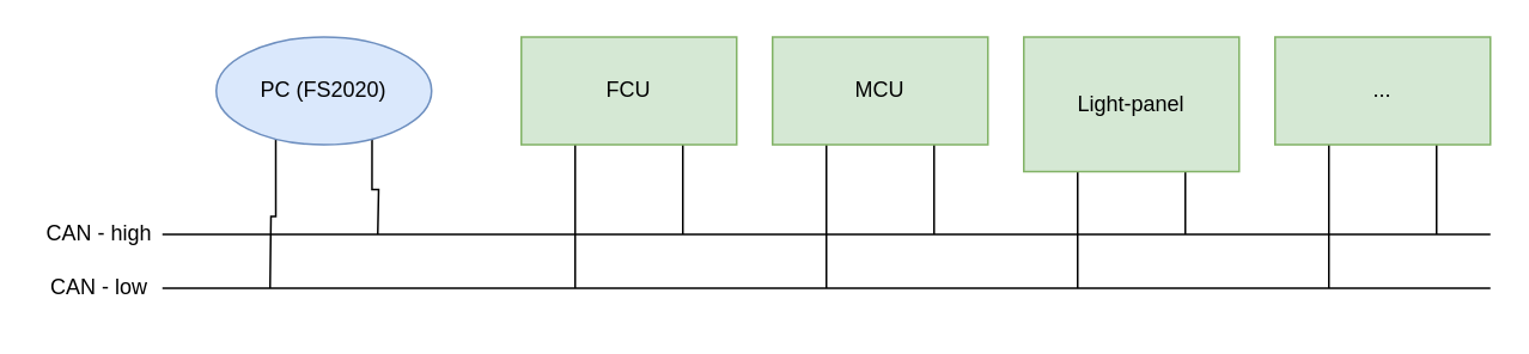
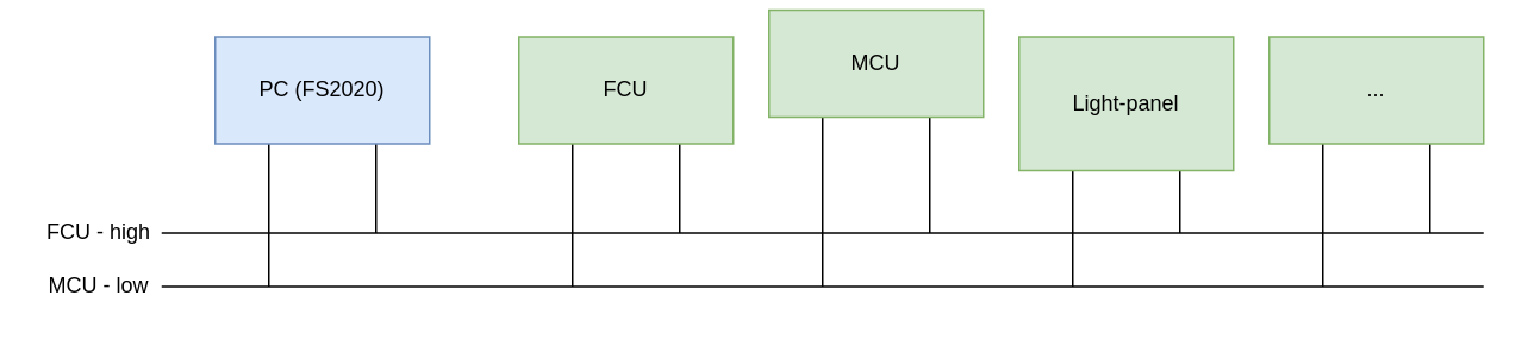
  <mxCell id="0" />
  <mxCell id="1" parent="0" />
  <mxCell id="2" style="edgeStyle=orthogonalEdgeStyle;rounded=0;orthogonalLoop=1;jettySize=auto;html=1;exitX=0.25;exitY=1;exitDx=0;exitDy=0;endArrow=none;endFill=0;" parent="1" source="4" edge="1"><mxGeometry relative="1" as="geometry"><mxPoint x="320" y="160" as="targetPoint" /></mxGeometry></mxCell>
  <mxCell id="3" style="edgeStyle=orthogonalEdgeStyle;rounded=0;orthogonalLoop=1;jettySize=auto;html=1;exitX=0.75;exitY=1;exitDx=0;exitDy=0;endArrow=none;endFill=0;" parent="1" source="4" edge="1"><mxGeometry relative="1" as="geometry"><mxPoint x="380" y="130" as="targetPoint" /></mxGeometry></mxCell>
  <mxCell id="4" value="FCU" style="rounded=0;whiteSpace=wrap;html=1;fillColor=#d5e8d4;strokeColor=#82b366;" parent="1" vertex="1"><mxGeometry x="290" y="20" width="120" height="60" as="geometry" /></mxCell>
  <mxCell id="5" style="edgeStyle=orthogonalEdgeStyle;rounded=0;orthogonalLoop=1;jettySize=auto;html=1;exitX=0.75;exitY=1;exitDx=0;exitDy=0;endArrow=none;endFill=0;" parent="1" source="7" edge="1"><mxGeometry relative="1" as="geometry"><mxPoint x="520" y="130" as="targetPoint" /></mxGeometry></mxCell>
  <mxCell id="6" style="edgeStyle=orthogonalEdgeStyle;rounded=0;orthogonalLoop=1;jettySize=auto;html=1;exitX=0.25;exitY=1;exitDx=0;exitDy=0;endArrow=none;endFill=0;" parent="1" source="7" edge="1"><mxGeometry relative="1" as="geometry"><mxPoint x="460" y="160" as="targetPoint" /></mxGeometry></mxCell>
- <mxCell id="7" value="MCU" style="rounded=0;whiteSpace=wrap;html=1;fillColor=#d5e8d4;strokeColor=#82b366;" parent="1" vertex="1"><mxGeometry x="430" y="20" width="120" height="60" as="geometry" /></mxCell>
+ <mxCell id="7" value="MCU" style="rounded=0;whiteSpace=wrap;html=1;fillColor=#d5e8d4;strokeColor=#82b366;" parent="1" vertex="1"><mxGeometry x="430" y="5" width="120" height="60" as="geometry" /></mxCell>
  <mxCell id="8" style="edgeStyle=orthogonalEdgeStyle;rounded=0;orthogonalLoop=1;jettySize=auto;html=1;exitX=0.25;exitY=1;exitDx=0;exitDy=0;endArrow=none;endFill=0;" parent="1" source="10" edge="1"><mxGeometry relative="1" as="geometry"><mxPoint x="600" y="160" as="targetPoint" /></mxGeometry></mxCell>
  <mxCell id="9" style="edgeStyle=orthogonalEdgeStyle;rounded=0;orthogonalLoop=1;jettySize=auto;html=1;exitX=0.75;exitY=1;exitDx=0;exitDy=0;endArrow=none;endFill=0;" parent="1" source="10" edge="1"><mxGeometry relative="1" as="geometry"><mxPoint x="660" y="130" as="targetPoint" /></mxGeometry></mxCell>
  <mxCell id="10" value="Light-panel" style="rounded=0;whiteSpace=wrap;html=1;fillColor=#d5e8d4;strokeColor=#82b366;" parent="1" vertex="1"><mxGeometry x="570" y="20" width="120" height="75" as="geometry" /></mxCell>
  <mxCell id="11" style="edgeStyle=orthogonalEdgeStyle;rounded=0;orthogonalLoop=1;jettySize=auto;html=1;exitX=0.25;exitY=1;exitDx=0;exitDy=0;endArrow=none;endFill=0;" parent="1" source="13" edge="1"><mxGeometry relative="1" as="geometry"><mxPoint x="740" y="160" as="targetPoint" /></mxGeometry></mxCell>
  <mxCell id="12" style="edgeStyle=orthogonalEdgeStyle;rounded=0;orthogonalLoop=1;jettySize=auto;html=1;exitX=0.75;exitY=1;exitDx=0;exitDy=0;endArrow=none;endFill=0;" parent="1" source="13" edge="1"><mxGeometry relative="1" as="geometry"><mxPoint x="800" y="130" as="targetPoint" /></mxGeometry></mxCell>
  <mxCell id="13" value="..." style="rounded=0;whiteSpace=wrap;html=1;fillColor=#d5e8d4;strokeColor=#82b366;" parent="1" vertex="1"><mxGeometry x="710" y="20" width="120" height="60" as="geometry" /></mxCell>
  <mxCell id="14" style="edgeStyle=orthogonalEdgeStyle;rounded=0;orthogonalLoop=1;jettySize=auto;html=1;exitX=0.25;exitY=1;exitDx=0;exitDy=0;endArrow=none;endFill=0;" parent="1" source="16" edge="1"><mxGeometry relative="1" as="geometry"><mxPoint x="150" y="160" as="targetPoint" /></mxGeometry></mxCell>
  <mxCell id="15" style="edgeStyle=orthogonalEdgeStyle;rounded=0;orthogonalLoop=1;jettySize=auto;html=1;exitX=0.75;exitY=1;exitDx=0;exitDy=0;endArrow=none;endFill=0;" parent="1" source="16" edge="1"><mxGeometry relative="1" as="geometry"><mxPoint x="210" y="130" as="targetPoint" /></mxGeometry></mxCell>
- <mxCell id="16" value="PC (FS2020)" style="ellipse;whiteSpace=wrap;html=1;fillColor=#dae8fc;strokeColor=#6c8ebf;" parent="1" vertex="1"><mxGeometry y="20" width="120" height="60" as="geometry" x="120" /></mxCell>
+ <mxCell id="16" value="PC (FS2020)" style="rounded=0;whiteSpace=wrap;html=1;fillColor=#dae8fc;strokeColor=#6c8ebf;" parent="1" vertex="1"><mxGeometry y="20" width="120" height="60" as="geometry" x="120" /></mxCell>
  <mxCell id="17" value="" style="endArrow=none;html=1;rounded=0;" parent="1" edge="1"><mxGeometry width="50" height="50" relative="1" as="geometry"><mxPoint x="90" y="130" as="sourcePoint" /><mxPoint x="830" y="130" as="targetPoint" /></mxGeometry></mxCell>
  <mxCell id="18" value="" style="endArrow=none;html=1;rounded=0;" parent="1" edge="1"><mxGeometry width="50" height="50" relative="1" as="geometry"><mxPoint x="90" y="160" as="sourcePoint" /><mxPoint x="830" y="160" as="targetPoint" /></mxGeometry></mxCell>
- <mxCell id="19" value="CAN - high" style="text;html=1;strokeColor=none;fillColor=none;align=center;verticalAlign=middle;whiteSpace=wrap;rounded=0;" parent="1" vertex="1"><mxGeometry x="20" y="115" width="70" height="30" as="geometry" /></mxCell>
- <mxCell id="20" value="CAN - low" style="text;html=1;strokeColor=none;fillColor=none;align=center;verticalAlign=middle;whiteSpace=wrap;rounded=0;" parent="1" vertex="1"><mxGeometry x="20" y="145" width="70" height="30" as="geometry" /></mxCell>
+ <mxCell id="19" value="FCU - high" style="text;html=1;strokeColor=none;fillColor=none;align=center;verticalAlign=middle;whiteSpace=wrap;rounded=0;" parent="1" vertex="1"><mxGeometry x="20" y="115" width="70" height="30" as="geometry" /></mxCell>
+ <mxCell id="20" value="MCU - low" style="text;html=1;strokeColor=none;fillColor=none;align=center;verticalAlign=middle;whiteSpace=wrap;rounded=0;" parent="1" vertex="1"><mxGeometry x="20" y="145" width="70" height="30" as="geometry" /></mxCell>
